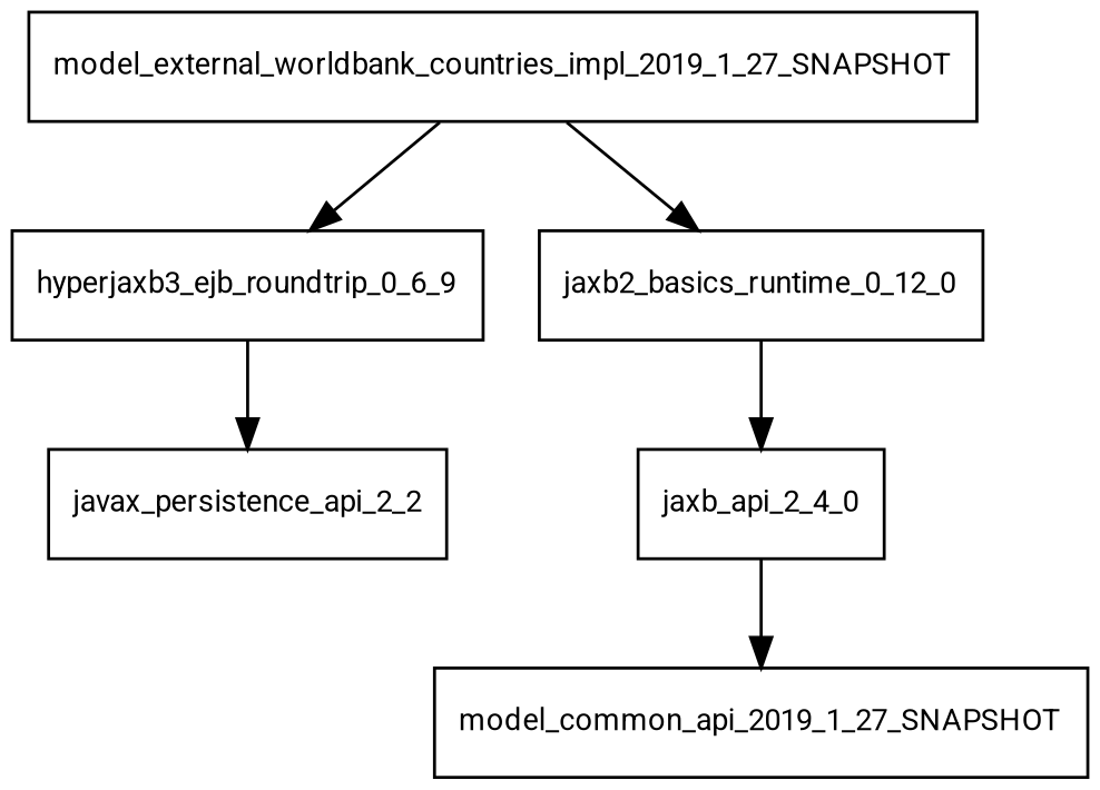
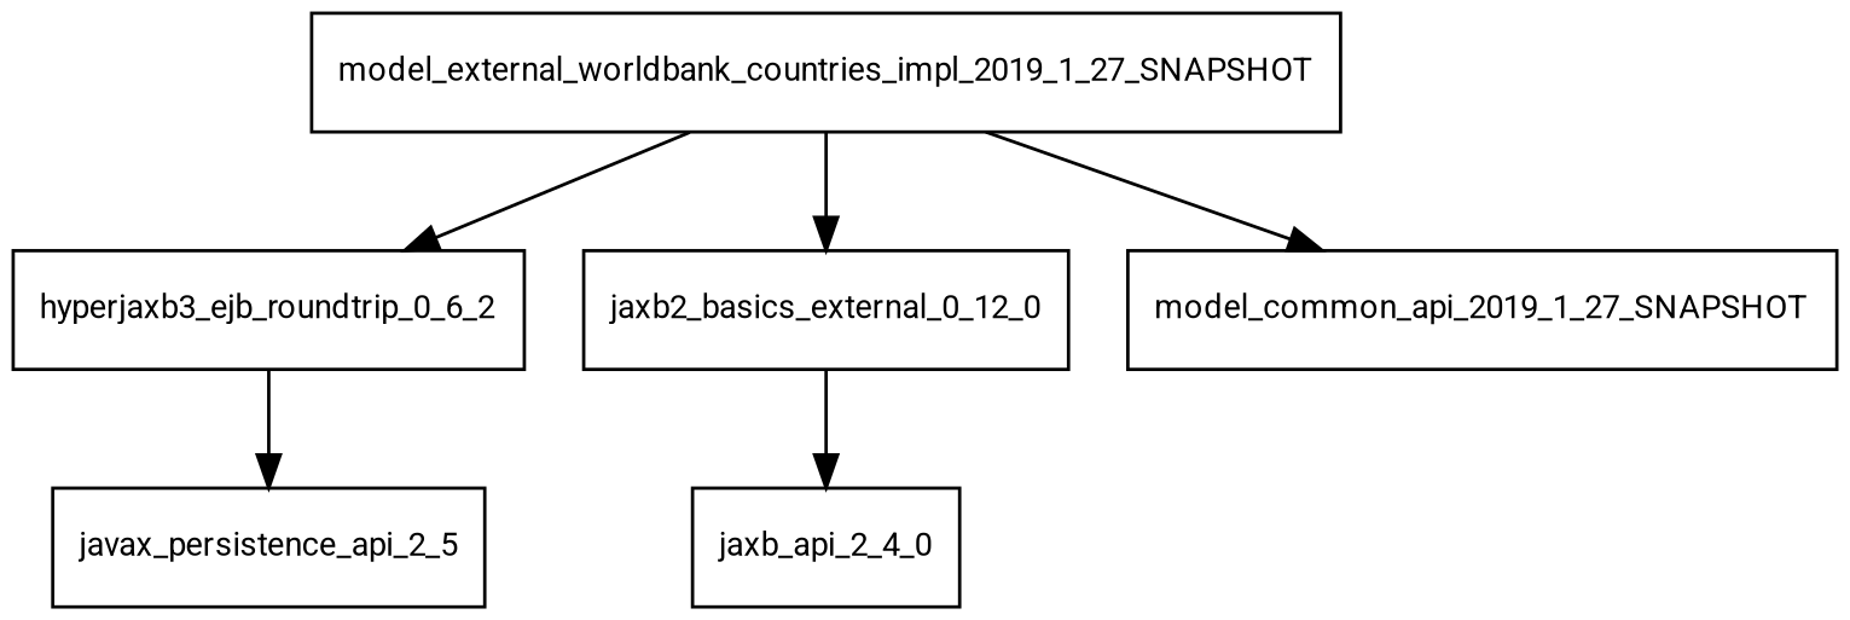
  digraph {
    fontname=Roboto
    node [fontname=Roboto fontsize=10.0 shape=box]
    edge [fontname=Roboto]
    model_external_worldbank_countries_impl_2019_1_27_SNAPSHOT
-   hyperjaxb3_ejb_roundtrip_0_6_2 [label=hyperjaxb3_ejb_roundtrip_0_6_9]
-   jaxb2_basics_runtime_0_12_0
+   hyperjaxb3_ejb_roundtrip_0_6_2
+   jaxb2_basics_runtime_0_12_0 [label=jaxb2_basics_external_0_12_0]
    model_common_api_2019_1_27_SNAPSHOT
-   javax_persistence_api_2_2
+   javax_persistence_api_2_2 [label=javax_persistence_api_2_5]
    jaxb_api_2_4_0
    model_external_worldbank_countries_impl_2019_1_27_SNAPSHOT -> hyperjaxb3_ejb_roundtrip_0_6_2
    model_external_worldbank_countries_impl_2019_1_27_SNAPSHOT -> jaxb2_basics_runtime_0_12_0
-   jaxb_api_2_4_0 -> model_common_api_2019_1_27_SNAPSHOT
+   model_external_worldbank_countries_impl_2019_1_27_SNAPSHOT -> model_common_api_2019_1_27_SNAPSHOT
    hyperjaxb3_ejb_roundtrip_0_6_2 -> javax_persistence_api_2_2
    jaxb2_basics_runtime_0_12_0 -> jaxb_api_2_4_0
  }
